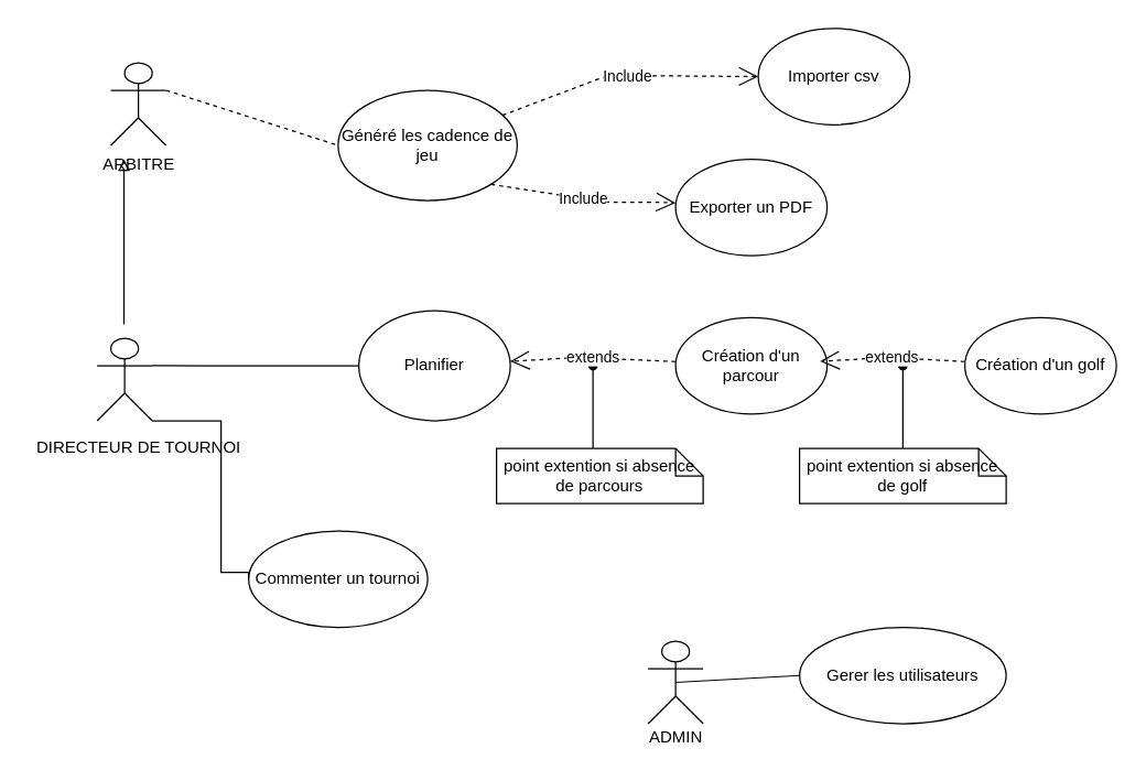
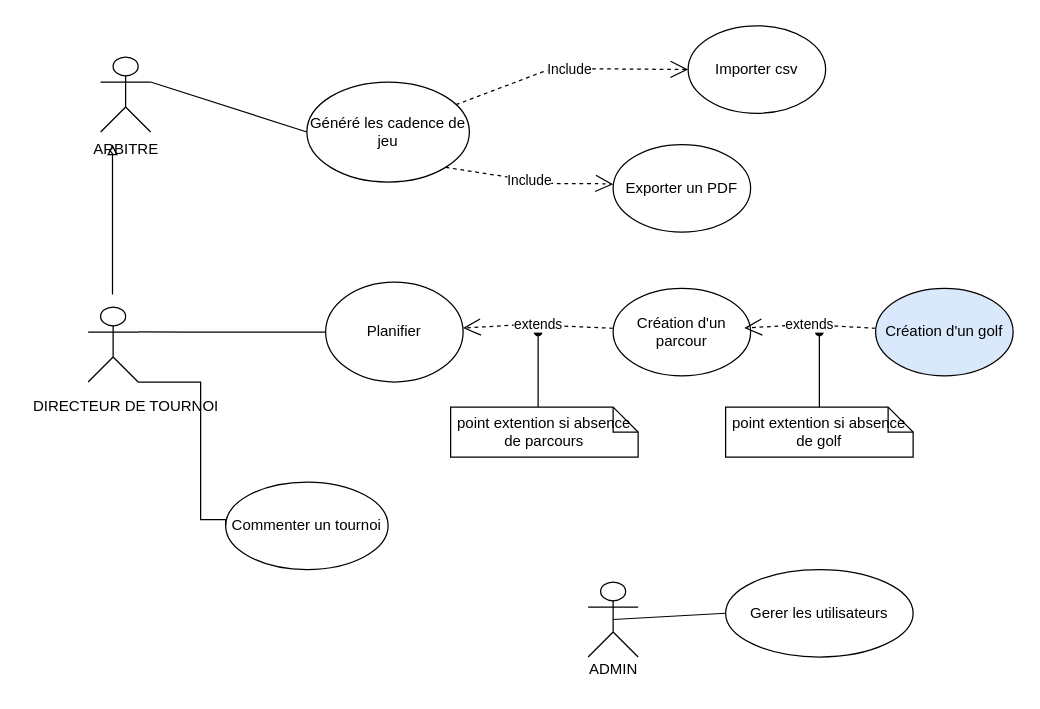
  <mxCell id="0" />
  <mxCell id="1" parent="0" />
  <mxCell id="2" value="" style="shape=umlActor;verticalLabelPosition=bottom;verticalAlign=top;html=1;outlineConnect=0;" parent="1" vertex="1"><mxGeometry x="70" y="245" width="40" height="60" as="geometry" /></mxCell>
  <mxCell id="3" value="ARBITRE" style="shape=umlActor;verticalLabelPosition=bottom;verticalAlign=top;html=1;outlineConnect=0;" parent="1" vertex="1"><mxGeometry x="80" y="45" width="40" height="60" as="geometry" /></mxCell>
  <mxCell id="4" value="DIRECTEUR DE TOURNOI" style="text;html=1;align=center;verticalAlign=middle;resizable=0;points=[];autosize=1;" parent="1" vertex="1"><mxGeometry x="20" y="315" width="160" height="20" as="geometry" /></mxCell>
  <mxCell id="5" value="Généré les cadence de jeu" style="ellipse;whiteSpace=wrap;html=1;" parent="1" vertex="1"><mxGeometry x="245" y="65" width="130" height="80" as="geometry" /></mxCell>
  <mxCell id="6" value="Planifier" style="ellipse;whiteSpace=wrap;html=1;" parent="1" vertex="1"><mxGeometry x="260" y="225" width="110" height="80" as="geometry" /></mxCell>
  <mxCell id="7" value="" style="edgeStyle=orthogonalEdgeStyle;rounded=0;orthogonalLoop=1;jettySize=auto;html=1;startArrow=block;startFill=0;endArrow=none;endFill=0;strokeWidth=1;" parent="1" edge="1"><mxGeometry relative="1" as="geometry"><mxPoint x="89.5" y="115" as="sourcePoint" /><mxPoint x="89.5" y="225" as="targetPoint" /><Array as="points"><mxPoint x="89" y="235" /><mxPoint x="89" y="235" /></Array></mxGeometry></mxCell>
  <mxCell id="8" value="" style="shape=umlActor;verticalLabelPosition=bottom;verticalAlign=top;html=1;outlineConnect=0;" parent="1" vertex="1"><mxGeometry x="470" y="465" width="40" height="60" as="geometry" /></mxCell>
  <mxCell id="9" value="ADMIN" style="text;html=1;align=center;verticalAlign=middle;resizable=0;points=[];autosize=1;" parent="1" vertex="1"><mxGeometry x="465" y="525" width="50" height="20" as="geometry" /></mxCell>
- <mxCell id="10" value="" style="endArrow=none;html=1;entryX=0;entryY=0.5;entryDx=0;entryDy=0;exitX=1;exitY=0.333;exitDx=0;exitDy=0;exitPerimeter=0;dashed=1;" parent="1" source="3" target="5" edge="1"><mxGeometry width="50" height="50" relative="1" as="geometry"><mxPoint x="130" y="55" as="sourcePoint" /><mxPoint x="220" y="45" as="targetPoint" /><Array as="points" /></mxGeometry></mxCell>
+ <mxCell id="10" value="" style="endArrow=none;html=1;entryX=0;entryY=0.5;entryDx=0;entryDy=0;exitX=1;exitY=0.333;exitDx=0;exitDy=0;exitPerimeter=0;" parent="1" source="3" target="5" edge="1"><mxGeometry width="50" height="50" relative="1" as="geometry"><mxPoint x="130" y="55" as="sourcePoint" /><mxPoint x="220" y="45" as="targetPoint" /><Array as="points" /></mxGeometry></mxCell>
  <mxCell id="11" value="" style="endArrow=none;html=1;entryX=0;entryY=0.5;entryDx=0;entryDy=0;exitX=1;exitY=0.333;exitDx=0;exitDy=0;exitPerimeter=0;" parent="1" source="2" target="6" edge="1"><mxGeometry width="50" height="50" relative="1" as="geometry"><mxPoint x="130" y="265" as="sourcePoint" /><mxPoint x="270" y="280" as="targetPoint" /><Array as="points"><mxPoint x="160" y="265" /></Array></mxGeometry></mxCell>
  <mxCell id="12" value="&lt;span&gt;Commenter un tournoi&lt;/span&gt;" style="ellipse;whiteSpace=wrap;html=1;" parent="1" vertex="1"><mxGeometry x="180" y="385" width="130" height="70" as="geometry" /></mxCell>
  <mxCell id="13" style="edgeStyle=orthogonalEdgeStyle;rounded=0;orthogonalLoop=1;jettySize=auto;html=1;entryX=0;entryY=0.5;entryDx=0;entryDy=0;startArrow=none;startFill=0;endArrow=none;endFill=0;strokeWidth=1;exitX=1;exitY=1;exitDx=0;exitDy=0;exitPerimeter=0;" parent="1" source="2" target="12" edge="1"><mxGeometry relative="1" as="geometry"><mxPoint x="170" y="301" as="sourcePoint" /><Array as="points"><mxPoint x="160" y="305" /><mxPoint x="160" y="415" /></Array></mxGeometry></mxCell>
  <mxCell id="14" value="Include" style="endArrow=open;endSize=12;dashed=1;html=1;strokeWidth=1;entryX=0;entryY=0.5;entryDx=0;entryDy=0;exitX=0.917;exitY=0.227;exitDx=0;exitDy=0;exitPerimeter=0;" parent="1" source="5" target="20" edge="1"><mxGeometry width="160" relative="1" as="geometry"><mxPoint x="350" y="55" as="sourcePoint" /><mxPoint x="480" y="55" as="targetPoint" /><Array as="points"><mxPoint x="440" y="54.5" /><mxPoint x="480" y="54.5" /></Array></mxGeometry></mxCell>
  <mxCell id="15" value="Exporter un PDF" style="ellipse;whiteSpace=wrap;html=1;" parent="1" vertex="1"><mxGeometry x="490" y="115" width="110" height="70" as="geometry" /></mxCell>
  <mxCell id="16" value="Gerer les utilisateurs" style="ellipse;whiteSpace=wrap;html=1;" parent="1" vertex="1"><mxGeometry x="580" y="455" width="150" height="70" as="geometry" /></mxCell>
  <mxCell id="17" value="" style="endArrow=none;html=1;entryX=0;entryY=0.5;entryDx=0;entryDy=0;exitX=0.5;exitY=0.5;exitDx=0;exitDy=0;exitPerimeter=0;" parent="1" source="8" target="16" edge="1"><mxGeometry width="50" height="50" relative="1" as="geometry"><mxPoint x="520" y="490" as="sourcePoint" /><mxPoint x="600" y="164.5" as="targetPoint" /><Array as="points" /></mxGeometry></mxCell>
  <mxCell id="18" value="Création d'un parcour" style="ellipse;whiteSpace=wrap;html=1;" parent="1" vertex="1"><mxGeometry x="490" y="230" width="110" height="70" as="geometry" /></mxCell>
- <mxCell id="19" value="Création d'un golf" style="ellipse;whiteSpace=wrap;html=1;" parent="1" vertex="1"><mxGeometry x="700" y="230" width="110" height="70" as="geometry" /></mxCell>
+ <mxCell id="19" value="Création d'un golf" style="ellipse;whiteSpace=wrap;html=1;fillColor=#dae8fc;" parent="1" vertex="1"><mxGeometry x="700" y="230" width="110" height="70" as="geometry" /></mxCell>
  <mxCell id="20" value="Importer csv" style="ellipse;whiteSpace=wrap;html=1;" parent="1" vertex="1"><mxGeometry x="550" y="20" width="110" height="70" as="geometry" /></mxCell>
  <mxCell id="21" value="Include" style="endArrow=open;endSize=12;dashed=1;html=1;strokeWidth=1;entryX=0;entryY=0.5;entryDx=0;entryDy=0;exitX=1;exitY=1;exitDx=0;exitDy=0;" parent="1" source="5" edge="1"><mxGeometry width="160" relative="1" as="geometry"><mxPoint x="319.21" y="185" as="sourcePoint" /><mxPoint x="490" y="146.84" as="targetPoint" /><Array as="points"><mxPoint x="440" y="146.34" /><mxPoint x="480" y="146.34" /></Array></mxGeometry></mxCell>
  <mxCell id="22" value="point extention si absence de parcours" style="shape=note;size=20;whiteSpace=wrap;html=1;" parent="1" vertex="1"><mxGeometry x="360" y="325" width="150" height="40" as="geometry" /></mxCell>
  <mxCell id="23" style="edgeStyle=orthogonalEdgeStyle;rounded=0;orthogonalLoop=1;jettySize=auto;html=1;startArrow=none;startFill=0;endArrow=oval;endFill=1;strokeWidth=1;" parent="1" source="24" edge="1"><mxGeometry relative="1" as="geometry"><mxPoint x="655" y="265" as="targetPoint" /></mxGeometry></mxCell>
  <mxCell id="24" value="point extention si absence de golf" style="shape=note;size=20;whiteSpace=wrap;html=1;" parent="1" vertex="1"><mxGeometry x="580" y="325" width="150" height="40" as="geometry" /></mxCell>
  <mxCell id="25" style="edgeStyle=orthogonalEdgeStyle;rounded=0;orthogonalLoop=1;jettySize=auto;html=1;startArrow=none;startFill=0;endArrow=oval;endFill=1;strokeWidth=1;" parent="1" edge="1"><mxGeometry relative="1" as="geometry"><mxPoint x="430" y="265" as="targetPoint" /><mxPoint x="430" y="325" as="sourcePoint" /><Array as="points"><mxPoint x="430" y="295" /><mxPoint x="430" y="295" /></Array></mxGeometry></mxCell>
  <mxCell id="26" value="extends" style="endArrow=open;endSize=12;dashed=1;html=1;strokeWidth=1;" parent="1" target="6" edge="1"><mxGeometry width="160" relative="1" as="geometry"><mxPoint x="490" y="262" as="sourcePoint" /><mxPoint x="430" y="185.5" as="targetPoint" /><Array as="points"><mxPoint x="420" y="259" /></Array></mxGeometry></mxCell>
  <mxCell id="27" value="extends" style="endArrow=open;endSize=12;dashed=1;html=1;strokeWidth=1;" parent="1" edge="1"><mxGeometry width="160" relative="1" as="geometry"><mxPoint x="700" y="262" as="sourcePoint" /><mxPoint x="594.911" y="261.867" as="targetPoint" /><Array as="points"><mxPoint x="645.08" y="259" /></Array></mxGeometry></mxCell>
